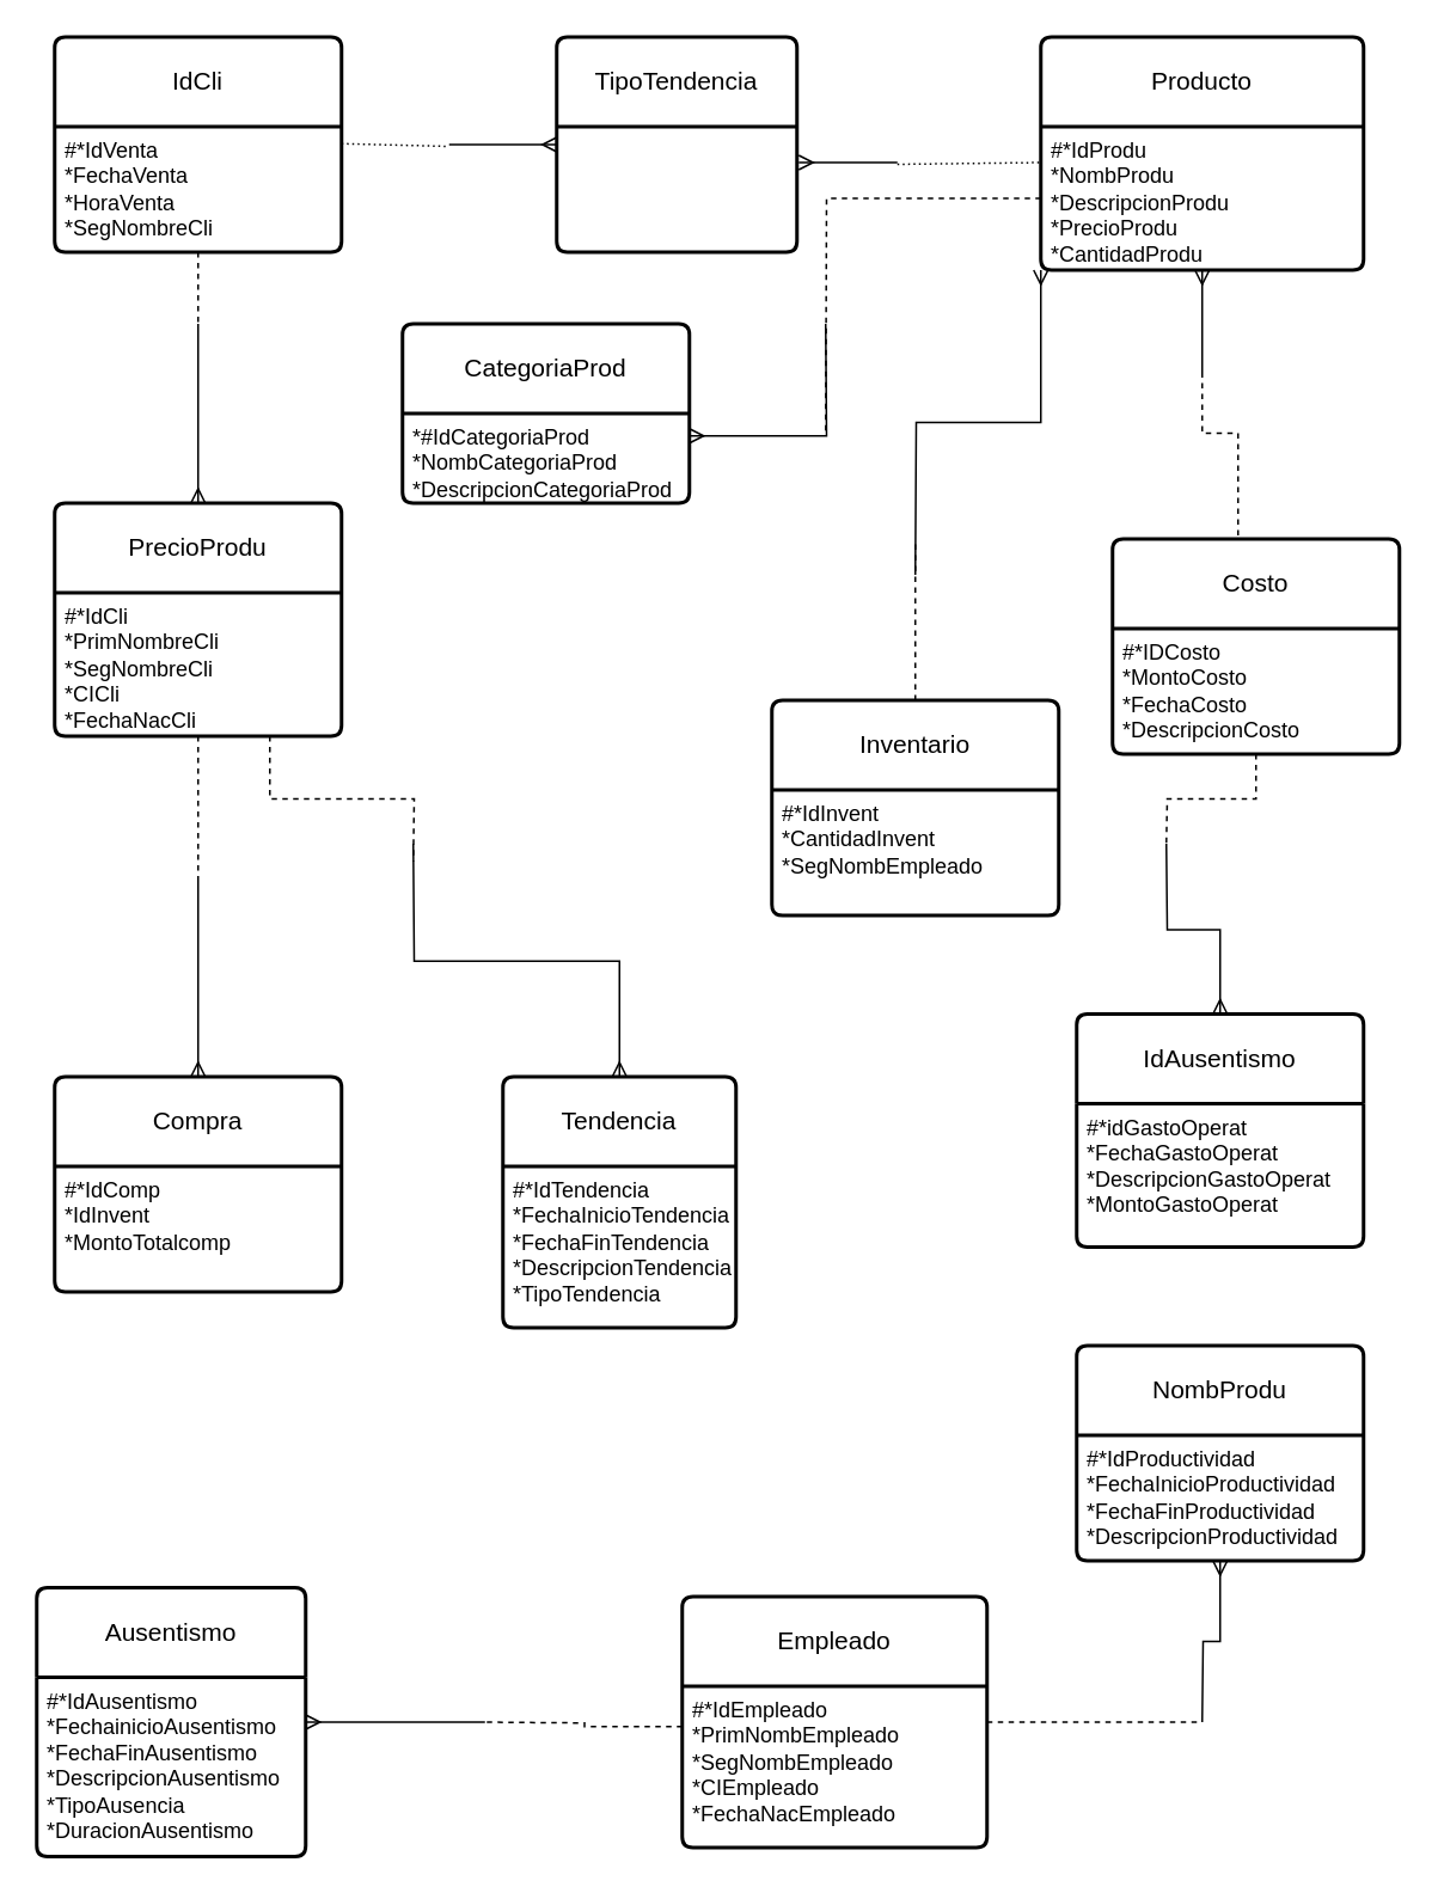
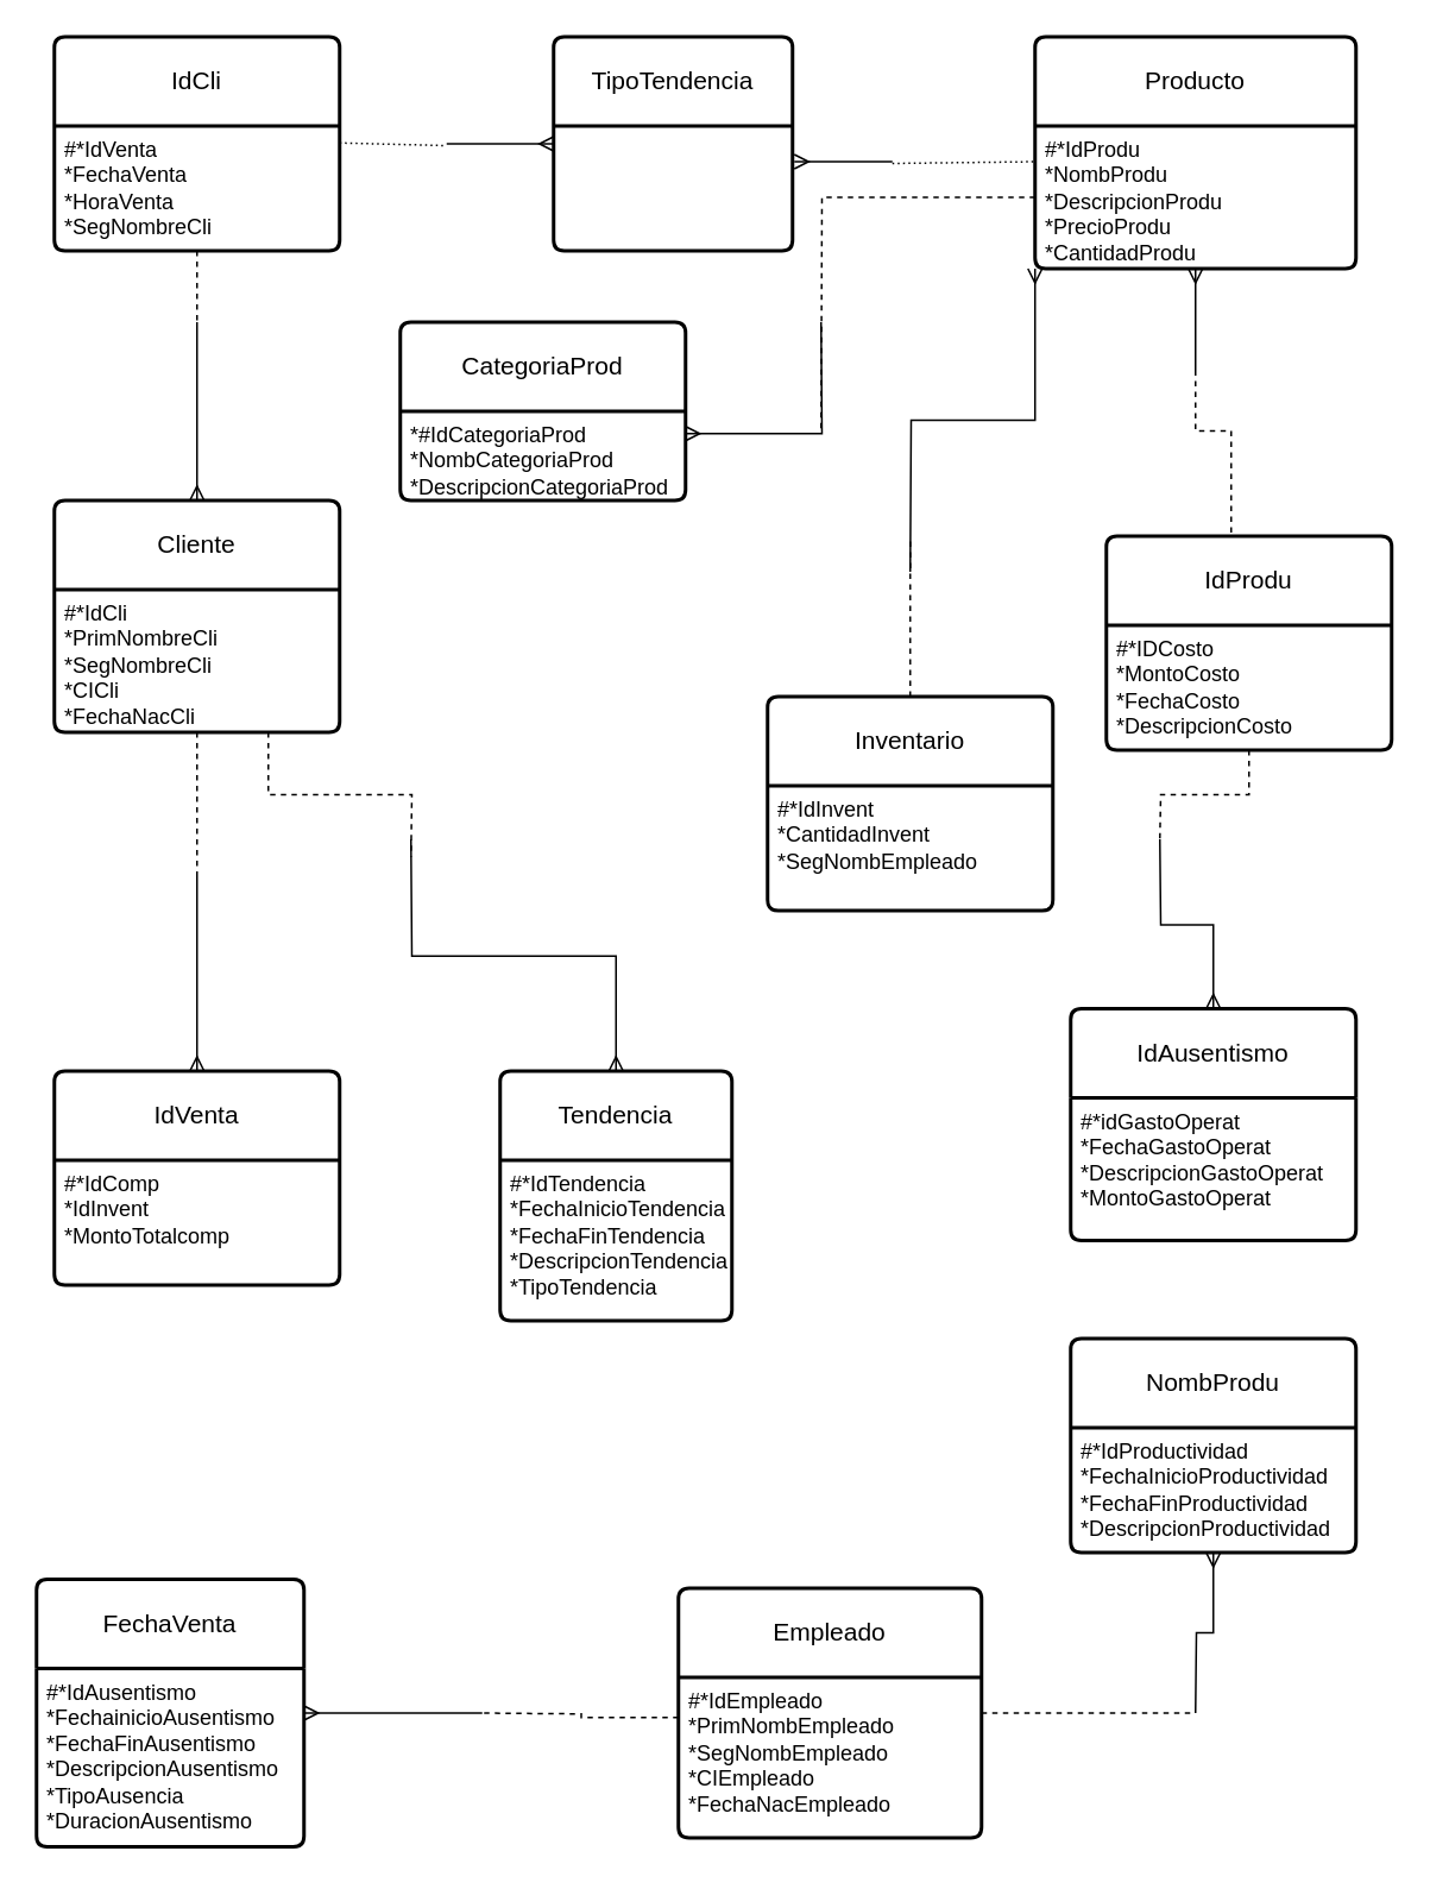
  <mxCell id="0" />
  <mxCell id="1" parent="0" />
  <mxCell id="2" value="IdCli" style="swimlane;childLayout=stackLayout;horizontal=1;startSize=50;horizontalStack=0;rounded=1;fontSize=14;fontStyle=0;strokeWidth=2;resizeParent=0;resizeLast=1;shadow=0;dashed=0;align=center;arcSize=4;whiteSpace=wrap;html=1;" parent="1" vertex="1"><mxGeometry x="30" y="20" width="160" height="120" as="geometry" /></mxCell>
  <mxCell id="3" value="#*IdVenta&lt;div&gt;*FechaVenta&lt;/div&gt;&lt;div&gt;*HoraVenta&lt;/div&gt;&lt;div&gt;*SegNombreCli&lt;/div&gt;" style="align=left;strokeColor=none;fillColor=none;spacingLeft=4;fontSize=12;verticalAlign=top;resizable=0;rotatable=0;part=1;html=1;" parent="2" vertex="1"><mxGeometry y="50" width="160" height="70" as="geometry" /></mxCell>
  <mxCell id="4" value="TipoTendencia" style="swimlane;childLayout=stackLayout;horizontal=1;startSize=50;horizontalStack=0;rounded=1;fontSize=14;fontStyle=0;strokeWidth=2;resizeParent=0;resizeLast=1;shadow=0;dashed=0;align=center;arcSize=4;whiteSpace=wrap;html=1;" parent="1" vertex="1"><mxGeometry x="310" y="20" width="134" height="120" as="geometry" /></mxCell>
  <mxCell id="5" style="edgeStyle=orthogonalEdgeStyle;rounded=0;orthogonalLoop=1;jettySize=auto;html=1;exitX=1;exitY=0.5;exitDx=0;exitDy=0;endArrow=none;endFill=0;dashed=1;" parent="1" source="6" edge="1"><mxGeometry relative="1" as="geometry"><mxPoint x="670" y="960" as="targetPoint" /></mxGeometry></mxCell>
  <mxCell id="6" value="Empleado" style="swimlane;childLayout=stackLayout;horizontal=1;startSize=50;horizontalStack=0;rounded=1;fontSize=14;fontStyle=0;strokeWidth=2;resizeParent=0;resizeLast=1;shadow=0;dashed=0;align=center;arcSize=4;whiteSpace=wrap;html=1;" parent="1" vertex="1"><mxGeometry x="380" y="890" width="170" height="140" as="geometry" /></mxCell>
  <mxCell id="7" value="#*IdEmpleado&lt;div&gt;*PrimNombEmpleado&lt;/div&gt;&lt;div&gt;*SegNombEmpleado&lt;/div&gt;&lt;div&gt;*CIEmpleado&lt;/div&gt;&lt;div&gt;*FechaNacEmpleado&lt;/div&gt;" style="align=left;strokeColor=none;fillColor=none;spacingLeft=4;fontSize=12;verticalAlign=top;resizable=0;rotatable=0;part=1;html=1;" parent="6" vertex="1"><mxGeometry y="50" width="170" height="90" as="geometry" /></mxCell>
  <mxCell id="8" value="CategoriaProd" style="swimlane;childLayout=stackLayout;horizontal=1;startSize=50;horizontalStack=0;rounded=1;fontSize=14;fontStyle=0;strokeWidth=2;resizeParent=0;resizeLast=1;shadow=0;dashed=0;align=center;arcSize=4;whiteSpace=wrap;html=1;" parent="1" vertex="1"><mxGeometry x="224" y="180" width="160" height="100" as="geometry" /></mxCell>
  <mxCell id="9" value="*#IdCategoriaProd&lt;div&gt;*NombCategoriaProd&lt;/div&gt;&lt;div&gt;*DescripcionCategoriaProd&lt;/div&gt;" style="align=left;strokeColor=none;fillColor=none;spacingLeft=4;fontSize=12;verticalAlign=top;resizable=0;rotatable=0;part=1;html=1;" parent="8" vertex="1"><mxGeometry y="50" width="160" height="50" as="geometry" /></mxCell>
  <mxCell id="10" style="edgeStyle=orthogonalEdgeStyle;rounded=0;orthogonalLoop=1;jettySize=auto;html=1;exitX=0.5;exitY=0;exitDx=0;exitDy=0;startArrow=ERmany;startFill=0;endArrow=none;endFill=0;" parent="1" source="11" edge="1"><mxGeometry relative="1" as="geometry"><mxPoint x="110" y="180" as="targetPoint" /></mxGeometry></mxCell>
- <mxCell id="11" value="PrecioProdu" style="swimlane;childLayout=stackLayout;horizontal=1;startSize=50;horizontalStack=0;rounded=1;fontSize=14;fontStyle=0;strokeWidth=2;resizeParent=0;resizeLast=1;shadow=0;dashed=0;align=center;arcSize=4;whiteSpace=wrap;html=1;" parent="1" vertex="1"><mxGeometry x="30" y="280" width="160" height="130" as="geometry" /></mxCell>
+ <mxCell id="11" value="Cliente" style="swimlane;childLayout=stackLayout;horizontal=1;startSize=50;horizontalStack=0;rounded=1;fontSize=14;fontStyle=0;strokeWidth=2;resizeParent=0;resizeLast=1;shadow=0;dashed=0;align=center;arcSize=4;whiteSpace=wrap;html=1;" parent="1" vertex="1"><mxGeometry x="30" y="280" width="160" height="130" as="geometry" /></mxCell>
  <mxCell id="12" value="#*IdCli&lt;div&gt;*PrimNombreCli&lt;/div&gt;&lt;div&gt;*SegNombreCli&lt;/div&gt;&lt;div&gt;*CICli&lt;/div&gt;&lt;div&gt;*FechaNacCli&lt;/div&gt;" style="align=left;strokeColor=none;fillColor=none;spacingLeft=4;fontSize=12;verticalAlign=top;resizable=0;rotatable=0;part=1;html=1;" parent="11" vertex="1"><mxGeometry y="50" width="160" height="80" as="geometry" /></mxCell>
  <mxCell id="13" style="edgeStyle=orthogonalEdgeStyle;rounded=0;orthogonalLoop=1;jettySize=auto;html=1;exitX=0.5;exitY=0;exitDx=0;exitDy=0;endArrow=none;endFill=0;startArrow=ERmany;startFill=0;" parent="1" source="14" edge="1"><mxGeometry relative="1" as="geometry"><mxPoint x="650" y="470" as="targetPoint" /></mxGeometry></mxCell>
  <mxCell id="14" value="IdAusentismo" style="swimlane;childLayout=stackLayout;horizontal=1;startSize=50;horizontalStack=0;rounded=1;fontSize=14;fontStyle=0;strokeWidth=2;resizeParent=0;resizeLast=1;shadow=0;dashed=0;align=center;arcSize=4;whiteSpace=wrap;html=1;" parent="1" vertex="1"><mxGeometry x="600" y="565" width="160" height="130" as="geometry" /></mxCell>
  <mxCell id="15" value="#*idGastoOperat&lt;div&gt;*FechaGastoOperat&lt;/div&gt;&lt;div&gt;*DescripcionGastoOperat&lt;/div&gt;&lt;div&gt;*MontoGastoOperat&lt;/div&gt;" style="align=left;strokeColor=none;fillColor=none;spacingLeft=4;fontSize=12;verticalAlign=top;resizable=0;rotatable=0;part=1;html=1;" parent="14" vertex="1"><mxGeometry y="50" width="160" height="80" as="geometry" /></mxCell>
  <mxCell id="16" style="edgeStyle=orthogonalEdgeStyle;rounded=0;orthogonalLoop=1;jettySize=auto;html=1;exitX=0.5;exitY=0;exitDx=0;exitDy=0;endArrow=none;endFill=0;dashed=1;" parent="1" source="17" edge="1"><mxGeometry relative="1" as="geometry"><mxPoint x="510" y="300" as="targetPoint" /></mxGeometry></mxCell>
  <mxCell id="17" value="Inventario" style="swimlane;childLayout=stackLayout;horizontal=1;startSize=50;horizontalStack=0;rounded=1;fontSize=14;fontStyle=0;strokeWidth=2;resizeParent=0;resizeLast=1;shadow=0;dashed=0;align=center;arcSize=4;whiteSpace=wrap;html=1;" parent="1" vertex="1"><mxGeometry x="430" y="390" width="160" height="120" as="geometry" /></mxCell>
  <mxCell id="18" value="#*IdInvent&lt;div&gt;*CantidadInvent&lt;/div&gt;&lt;div&gt;*SegNombEmpleado&lt;/div&gt;&lt;div&gt;&lt;br&gt;&lt;/div&gt;" style="align=left;strokeColor=none;fillColor=none;spacingLeft=4;fontSize=12;verticalAlign=top;resizable=0;rotatable=0;part=1;html=1;" parent="17" vertex="1"><mxGeometry y="50" width="160" height="70" as="geometry" /></mxCell>
  <mxCell id="19" style="edgeStyle=orthogonalEdgeStyle;rounded=0;orthogonalLoop=1;jettySize=auto;html=1;exitX=0.5;exitY=0;exitDx=0;exitDy=0;endArrow=none;endFill=0;startArrow=ERmany;startFill=0;" parent="1" source="20" edge="1"><mxGeometry relative="1" as="geometry"><mxPoint x="110" y="490" as="targetPoint" /></mxGeometry></mxCell>
- <mxCell id="20" value="Compra" style="swimlane;childLayout=stackLayout;horizontal=1;startSize=50;horizontalStack=0;rounded=1;fontSize=14;fontStyle=0;strokeWidth=2;resizeParent=0;resizeLast=1;shadow=0;dashed=0;align=center;arcSize=4;whiteSpace=wrap;html=1;" parent="1" vertex="1"><mxGeometry x="30" y="600" width="160" height="120" as="geometry" /></mxCell>
+ <mxCell id="20" value="IdVenta" style="swimlane;childLayout=stackLayout;horizontal=1;startSize=50;horizontalStack=0;rounded=1;fontSize=14;fontStyle=0;strokeWidth=2;resizeParent=0;resizeLast=1;shadow=0;dashed=0;align=center;arcSize=4;whiteSpace=wrap;html=1;" parent="1" vertex="1"><mxGeometry x="30" y="600" width="160" height="120" as="geometry" /></mxCell>
  <mxCell id="21" value="#*IdComp&lt;div&gt;*IdInvent&lt;/div&gt;&lt;div&gt;*MontoTotalcomp&lt;/div&gt;" style="align=left;strokeColor=none;fillColor=none;spacingLeft=4;fontSize=12;verticalAlign=top;resizable=0;rotatable=0;part=1;html=1;" parent="20" vertex="1"><mxGeometry y="50" width="160" height="70" as="geometry" /></mxCell>
  <mxCell id="22" value="" style="swimlane;childLayout=stackLayout;horizontal=1;startSize=50;horizontalStack=0;rounded=1;fontSize=14;fontStyle=0;strokeWidth=2;resizeParent=0;resizeLast=1;shadow=0;dashed=0;align=center;arcSize=4;whiteSpace=wrap;html=1;" parent="20" vertex="1"><mxGeometry y="120" width="160" as="geometry" /></mxCell>
  <mxCell id="23" style="edgeStyle=orthogonalEdgeStyle;rounded=0;orthogonalLoop=1;jettySize=auto;html=1;exitX=0.5;exitY=0;exitDx=0;exitDy=0;endArrow=none;endFill=0;startArrow=ERmany;startFill=0;" parent="1" source="24" edge="1"><mxGeometry relative="1" as="geometry"><mxPoint x="230" y="470" as="targetPoint" /></mxGeometry></mxCell>
  <mxCell id="24" value="Tendencia" style="swimlane;childLayout=stackLayout;horizontal=1;startSize=50;horizontalStack=0;rounded=1;fontSize=14;fontStyle=0;strokeWidth=2;resizeParent=0;resizeLast=1;shadow=0;dashed=0;align=center;arcSize=4;whiteSpace=wrap;html=1;" parent="1" vertex="1"><mxGeometry x="280" y="600" width="130" height="140" as="geometry" /></mxCell>
  <mxCell id="25" value="#*IdTendencia&amp;nbsp;&lt;div&gt;*FechaInicioTendencia&lt;/div&gt;&lt;div&gt;*FechaFinTendencia&lt;/div&gt;&lt;div&gt;*DescripcionTendencia&lt;/div&gt;&lt;div&gt;*TipoTendencia&lt;/div&gt;" style="align=left;strokeColor=none;fillColor=none;spacingLeft=4;fontSize=12;verticalAlign=top;resizable=0;rotatable=0;part=1;html=1;" parent="24" vertex="1"><mxGeometry y="50" width="130" height="90" as="geometry" /></mxCell>
  <mxCell id="26" value="NombProdu" style="swimlane;childLayout=stackLayout;horizontal=1;startSize=50;horizontalStack=0;rounded=1;fontSize=14;fontStyle=0;strokeWidth=2;resizeParent=0;resizeLast=1;shadow=0;dashed=0;align=center;arcSize=4;whiteSpace=wrap;html=1;" parent="1" vertex="1"><mxGeometry x="600" y="750" width="160" height="120" as="geometry" /></mxCell>
  <mxCell id="27" value="#*IdProductividad&lt;div&gt;*FechaInicioProductividad&lt;/div&gt;&lt;div&gt;*FechaFinProductividad&lt;/div&gt;&lt;div&gt;*DescripcionProductividad&lt;/div&gt;" style="align=left;strokeColor=none;fillColor=none;spacingLeft=4;fontSize=12;verticalAlign=top;resizable=0;rotatable=0;part=1;html=1;" parent="26" vertex="1"><mxGeometry y="50" width="160" height="70" as="geometry" /></mxCell>
  <mxCell id="28" style="edgeStyle=orthogonalEdgeStyle;rounded=0;orthogonalLoop=1;jettySize=auto;html=1;exitX=0.5;exitY=0;exitDx=0;exitDy=0;endArrow=none;endFill=0;dashed=1;" parent="1" source="29" edge="1"><mxGeometry relative="1" as="geometry"><mxPoint x="670" y="210" as="targetPoint" /><Array as="points"><mxPoint x="690" y="241" /><mxPoint x="670" y="241" /></Array></mxGeometry></mxCell>
- <mxCell id="29" value="Costo" style="swimlane;childLayout=stackLayout;horizontal=1;startSize=50;horizontalStack=0;rounded=1;fontSize=14;fontStyle=0;strokeWidth=2;resizeParent=0;resizeLast=1;shadow=0;dashed=0;align=center;arcSize=4;whiteSpace=wrap;html=1;" parent="1" vertex="1"><mxGeometry x="620" y="300" width="160" height="120" as="geometry" /></mxCell>
+ <mxCell id="29" value="IdProdu" style="swimlane;childLayout=stackLayout;horizontal=1;startSize=50;horizontalStack=0;rounded=1;fontSize=14;fontStyle=0;strokeWidth=2;resizeParent=0;resizeLast=1;shadow=0;dashed=0;align=center;arcSize=4;whiteSpace=wrap;html=1;" parent="1" vertex="1"><mxGeometry x="620" y="300" width="160" height="120" as="geometry" /></mxCell>
  <mxCell id="30" value="#*IDCosto&lt;div&gt;*MontoCosto&lt;/div&gt;&lt;div&gt;*FechaCosto&lt;/div&gt;&lt;div&gt;*DescripcionCosto&lt;/div&gt;" style="align=left;strokeColor=none;fillColor=none;spacingLeft=4;fontSize=12;verticalAlign=top;resizable=0;rotatable=0;part=1;html=1;" parent="29" vertex="1"><mxGeometry y="50" width="160" height="70" as="geometry" /></mxCell>
- <mxCell id="31" value="Ausentismo" style="swimlane;childLayout=stackLayout;horizontal=1;startSize=50;horizontalStack=0;rounded=1;fontSize=14;fontStyle=0;strokeWidth=2;resizeParent=0;resizeLast=1;shadow=0;dashed=0;align=center;arcSize=4;whiteSpace=wrap;html=1;" parent="1" vertex="1"><mxGeometry x="20" y="885" width="150" height="150" as="geometry" /></mxCell>
+ <mxCell id="31" value="FechaVenta" style="swimlane;childLayout=stackLayout;horizontal=1;startSize=50;horizontalStack=0;rounded=1;fontSize=14;fontStyle=0;strokeWidth=2;resizeParent=0;resizeLast=1;shadow=0;dashed=0;align=center;arcSize=4;whiteSpace=wrap;html=1;" parent="1" vertex="1"><mxGeometry x="20" y="885" width="150" height="150" as="geometry" /></mxCell>
  <mxCell id="32" value="#*IdAusentismo&lt;div&gt;*FechainicioAusentismo&lt;/div&gt;&lt;div&gt;*FechaFinAusentismo&lt;/div&gt;&lt;div&gt;*DescripcionAusentismo&lt;/div&gt;&lt;div&gt;*TipoAusencia&lt;/div&gt;&lt;div&gt;*DuracionAusentismo&lt;/div&gt;&lt;div&gt;&lt;br&gt;&lt;/div&gt;&lt;div&gt;&lt;br&gt;&lt;/div&gt;" style="align=left;strokeColor=none;fillColor=none;spacingLeft=4;fontSize=12;verticalAlign=top;resizable=0;rotatable=0;part=1;html=1;" parent="31" vertex="1"><mxGeometry y="50" width="150" height="100" as="geometry" /></mxCell>
  <mxCell id="33" value="Producto" style="swimlane;childLayout=stackLayout;horizontal=1;startSize=50;horizontalStack=0;rounded=1;fontSize=14;fontStyle=0;strokeWidth=2;resizeParent=0;resizeLast=1;shadow=0;dashed=0;align=center;arcSize=4;whiteSpace=wrap;html=1;" parent="1" vertex="1"><mxGeometry x="580" y="20" width="180" height="130" as="geometry" /></mxCell>
  <mxCell id="34" value="#*IdProdu&lt;div&gt;*NombProdu&lt;/div&gt;&lt;div&gt;*DescripcionProdu&lt;/div&gt;&lt;div&gt;*PrecioProdu&lt;/div&gt;&lt;div&gt;*CantidadProdu&lt;/div&gt;" style="align=left;strokeColor=none;fillColor=none;spacingLeft=4;fontSize=12;verticalAlign=top;resizable=0;rotatable=0;part=1;html=1;" parent="33" vertex="1"><mxGeometry y="50" width="180" height="80" as="geometry" /></mxCell>
  <mxCell id="35" value="" style="edgeStyle=entityRelationEdgeStyle;fontSize=12;html=1;endArrow=ERmany;rounded=0;" parent="1" edge="1"><mxGeometry width="100" height="100" relative="1" as="geometry"><mxPoint x="250" y="80" as="sourcePoint" /><mxPoint x="310" y="80" as="targetPoint" /></mxGeometry></mxCell>
  <mxCell id="36" value="" style="endArrow=none;html=1;rounded=0;dashed=1;dashPattern=1 2;" parent="1" edge="1"><mxGeometry relative="1" as="geometry"><mxPoint x="190" y="79.5" as="sourcePoint" /><mxPoint x="250" y="81" as="targetPoint" /></mxGeometry></mxCell>
  <mxCell id="37" value="" style="edgeStyle=entityRelationEdgeStyle;fontSize=12;html=1;endArrow=none;rounded=0;startArrow=ERmany;startFill=0;endFill=0;" parent="1" edge="1"><mxGeometry width="100" height="100" relative="1" as="geometry"><mxPoint x="445" y="90" as="sourcePoint" /><mxPoint x="500" y="90" as="targetPoint" /></mxGeometry></mxCell>
  <mxCell id="38" value="" style="endArrow=none;html=1;rounded=0;dashed=1;dashPattern=1 2;entryX=0;entryY=0.25;entryDx=0;entryDy=0;" parent="1" target="34" edge="1"><mxGeometry relative="1" as="geometry"><mxPoint x="500" y="91" as="sourcePoint" /><mxPoint x="560" y="91" as="targetPoint" /></mxGeometry></mxCell>
  <mxCell id="39" style="edgeStyle=orthogonalEdgeStyle;rounded=0;orthogonalLoop=1;jettySize=auto;html=1;exitX=0.5;exitY=1;exitDx=0;exitDy=0;endArrow=none;endFill=0;dashed=1;" parent="1" source="3" edge="1"><mxGeometry relative="1" as="geometry"><mxPoint x="110" y="180" as="targetPoint" /></mxGeometry></mxCell>
  <mxCell id="40" style="edgeStyle=orthogonalEdgeStyle;rounded=0;orthogonalLoop=1;jettySize=auto;html=1;exitX=0.5;exitY=1;exitDx=0;exitDy=0;endArrow=none;endFill=0;startArrow=ERmany;startFill=0;" parent="1" source="34" edge="1"><mxGeometry relative="1" as="geometry"><mxPoint x="670" y="210" as="targetPoint" /></mxGeometry></mxCell>
  <mxCell id="41" style="edgeStyle=orthogonalEdgeStyle;rounded=0;orthogonalLoop=1;jettySize=auto;html=1;exitX=0.5;exitY=1;exitDx=0;exitDy=0;dashed=1;endArrow=none;endFill=0;" parent="1" source="30" edge="1"><mxGeometry relative="1" as="geometry"><mxPoint x="650" y="470" as="targetPoint" /></mxGeometry></mxCell>
  <mxCell id="42" style="edgeStyle=orthogonalEdgeStyle;rounded=0;orthogonalLoop=1;jettySize=auto;html=1;exitX=0.5;exitY=1;exitDx=0;exitDy=0;endArrow=none;endFill=0;dashed=1;" parent="1" source="12" edge="1"><mxGeometry relative="1" as="geometry"><mxPoint x="110" y="490" as="targetPoint" /></mxGeometry></mxCell>
  <mxCell id="43" style="edgeStyle=orthogonalEdgeStyle;rounded=0;orthogonalLoop=1;jettySize=auto;html=1;exitX=0.75;exitY=1;exitDx=0;exitDy=0;dashed=1;endArrow=none;endFill=0;" parent="1" source="12" edge="1"><mxGeometry relative="1" as="geometry"><mxPoint x="230" y="480" as="targetPoint" /></mxGeometry></mxCell>
  <mxCell id="44" style="edgeStyle=orthogonalEdgeStyle;rounded=0;orthogonalLoop=1;jettySize=auto;html=1;exitX=0.5;exitY=1;exitDx=0;exitDy=0;endArrow=none;endFill=0;startArrow=ERmany;startFill=0;" parent="1" source="27" edge="1"><mxGeometry relative="1" as="geometry"><mxPoint x="670" y="960" as="targetPoint" /></mxGeometry></mxCell>
  <mxCell id="45" style="edgeStyle=orthogonalEdgeStyle;rounded=0;orthogonalLoop=1;jettySize=auto;html=1;exitX=0;exitY=0.25;exitDx=0;exitDy=0;dashed=1;endArrow=none;endFill=0;" parent="1" source="7" edge="1"><mxGeometry relative="1" as="geometry"><mxPoint x="270" y="960" as="targetPoint" /></mxGeometry></mxCell>
  <mxCell id="46" style="edgeStyle=orthogonalEdgeStyle;rounded=0;orthogonalLoop=1;jettySize=auto;html=1;exitX=1;exitY=0.25;exitDx=0;exitDy=0;endArrow=none;endFill=0;startArrow=ERmany;startFill=0;" parent="1" source="32" edge="1"><mxGeometry relative="1" as="geometry"><mxPoint x="270" y="960" as="targetPoint" /></mxGeometry></mxCell>
  <mxCell id="47" style="edgeStyle=orthogonalEdgeStyle;rounded=0;orthogonalLoop=1;jettySize=auto;html=1;exitX=0;exitY=1;exitDx=0;exitDy=0;endArrow=none;endFill=0;startArrow=ERmany;startFill=0;" parent="1" source="34" edge="1"><mxGeometry relative="1" as="geometry"><mxPoint x="510" y="320" as="targetPoint" /></mxGeometry></mxCell>
  <mxCell id="48" style="edgeStyle=orthogonalEdgeStyle;rounded=0;orthogonalLoop=1;jettySize=auto;html=1;exitX=0;exitY=0.5;exitDx=0;exitDy=0;dashed=1;endArrow=none;endFill=0;" parent="1" source="34" edge="1"><mxGeometry relative="1" as="geometry"><mxPoint x="460" y="240" as="targetPoint" /></mxGeometry></mxCell>
  <mxCell id="49" style="edgeStyle=orthogonalEdgeStyle;rounded=0;orthogonalLoop=1;jettySize=auto;html=1;exitX=1;exitY=0.25;exitDx=0;exitDy=0;endArrow=none;endFill=0;startArrow=ERmany;startFill=0;" parent="1" source="9" edge="1"><mxGeometry relative="1" as="geometry"><mxPoint x="460" y="180" as="targetPoint" /></mxGeometry></mxCell>
